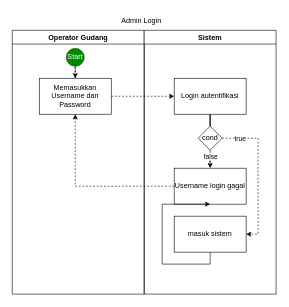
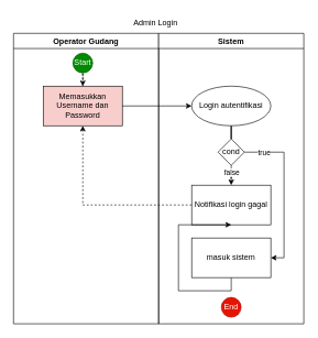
  <mxCell id="0" />
  <mxCell id="1" parent="0" />
  <mxCell id="2" value="Operator Gudang" style="swimlane;whiteSpace=wrap;html=1;startSize=23;" vertex="1" parent="1"><mxGeometry x="20" y="50" width="220" height="440" as="geometry" /></mxCell>
  <mxCell id="3" style="edgeStyle=orthogonalEdgeStyle;rounded=0;orthogonalLoop=1;jettySize=auto;html=1;exitX=0.5;exitY=1;exitDx=0;exitDy=0;dashed=1;" edge="1" parent="2" source="4" target="5"><mxGeometry relative="1" as="geometry" /></mxCell>
  <mxCell id="4" value="Start" style="ellipse;whiteSpace=wrap;html=1;aspect=fixed;fillColor=#008a00;fontColor=#ffffff;strokeColor=#005700;" vertex="1" parent="2"><mxGeometry x="90" y="30" width="30" height="30" as="geometry" /></mxCell>
- <mxCell id="5" value="Memasukkan Username dan Password" style="rounded=0;whiteSpace=wrap;html=1;" vertex="1" parent="2"><mxGeometry x="45" y="80" width="120" height="60" as="geometry" /></mxCell>
+ <mxCell id="5" value="Memasukkan Username dan Password" style="rounded=0;whiteSpace=wrap;html=1;fillColor=#f8cecc;" vertex="1" parent="2"><mxGeometry x="45" y="80" width="120" height="60" as="geometry" /></mxCell>
  <mxCell id="6" value="Sistem" style="swimlane;whiteSpace=wrap;html=1;" vertex="1" parent="1"><mxGeometry x="240" y="50" width="220" height="440" as="geometry" /></mxCell>
  <mxCell id="7" style="edgeStyle=orthogonalEdgeStyle;rounded=0;orthogonalLoop=1;jettySize=auto;html=1;exitX=0.5;exitY=1;exitDx=0;exitDy=0;endArrow=none;" edge="1" parent="6" source="8" target="13"><mxGeometry relative="1" as="geometry" /></mxCell>
- <mxCell id="8" value="Login autentifikasi" style="rounded=0;whiteSpace=wrap;html=1;" vertex="1" parent="6"><mxGeometry x="50" y="80" width="120" height="60" as="geometry" /></mxCell>
+ <mxCell id="8" value="Login autentifikasi" style="ellipse;whiteSpace=wrap;html=1;" vertex="1" parent="6"><mxGeometry x="50" y="80" width="120" height="60" as="geometry" /></mxCell>
  <mxCell id="9" value="" style="edgeStyle=orthogonalEdgeStyle;rounded=0;orthogonalLoop=1;jettySize=auto;html=1;" edge="1" parent="6" source="13" target="14"><mxGeometry relative="1" as="geometry" /></mxCell>
  <mxCell id="10" value="false" style="edgeLabel;html=1;align=center;verticalAlign=middle;resizable=0;points=[];" vertex="1" connectable="0" parent="9"><mxGeometry x="0.5" y="-1" relative="1" as="geometry"><mxPoint x="1" y="-8" as="offset" /></mxGeometry></mxCell>
- <mxCell id="11" style="edgeStyle=orthogonalEdgeStyle;rounded=0;orthogonalLoop=1;jettySize=auto;html=1;exitX=1;exitY=0.5;exitDx=0;exitDy=0;entryX=1;entryY=0.5;entryDx=0;entryDy=0;dashed=1;" edge="1" parent="6" source="13" target="16"><mxGeometry relative="1" as="geometry" /></mxCell>
+ <mxCell id="11" style="edgeStyle=orthogonalEdgeStyle;rounded=0;orthogonalLoop=1;jettySize=auto;html=1;exitX=1;exitY=0.5;exitDx=0;exitDy=0;entryX=1;entryY=0.5;entryDx=0;entryDy=0;" edge="1" parent="6" source="13" target="16"><mxGeometry relative="1" as="geometry" /></mxCell>
  <mxCell id="12" value="true" style="edgeLabel;html=1;align=center;verticalAlign=middle;resizable=0;points=[];" vertex="1" connectable="0" parent="11"><mxGeometry x="-0.756" relative="1" as="geometry"><mxPoint as="offset" /></mxGeometry></mxCell>
  <mxCell id="13" value="c&lt;span style=&quot;background-color: initial;&quot;&gt;ond&lt;/span&gt;" style="rhombus;whiteSpace=wrap;html=1;" vertex="1" parent="6"><mxGeometry x="90" y="160" width="40" height="40" as="geometry" /></mxCell>
- <mxCell id="14" value="Username login gagal" style="rounded=0;whiteSpace=wrap;html=1;" vertex="1" parent="6"><mxGeometry x="50" y="230" width="120" height="60" as="geometry" /></mxCell>
+ <mxCell id="14" value="Notifikasi login gagal" style="rounded=0;whiteSpace=wrap;html=1;" vertex="1" parent="6"><mxGeometry x="50" y="230" width="120" height="60" as="geometry" /></mxCell>
  <mxCell id="15" style="edgeStyle=orthogonalEdgeStyle;rounded=0;orthogonalLoop=1;jettySize=auto;html=1;exitX=0.5;exitY=1;exitDx=0;exitDy=0;" edge="1" parent="6" source="16" target="14"><mxGeometry relative="1" as="geometry" /></mxCell>
  <mxCell id="16" value="masuk sistem" style="rounded=0;whiteSpace=wrap;html=1;" vertex="1" parent="6"><mxGeometry x="50" y="310" width="120" height="60" as="geometry" /></mxCell>
- <mxCell id="18" style="edgeStyle=orthogonalEdgeStyle;rounded=0;orthogonalLoop=1;jettySize=auto;html=1;entryX=0;entryY=0.5;entryDx=0;entryDy=0;dashed=1;" edge="1" parent="1" source="5" target="8"><mxGeometry relative="1" as="geometry" /></mxCell>
+ <mxCell id="17" value="End" style="ellipse;whiteSpace=wrap;html=1;aspect=fixed;fillColor=#e51400;fontColor=#ffffff;strokeColor=#B20000;" vertex="1" parent="6"><mxGeometry x="95" y="400" width="30" height="30" as="geometry" /></mxCell>
+ <mxCell id="18" style="edgeStyle=orthogonalEdgeStyle;rounded=0;orthogonalLoop=1;jettySize=auto;html=1;entryX=0;entryY=0.5;entryDx=0;entryDy=0;" edge="1" parent="1" source="5" target="8"><mxGeometry relative="1" as="geometry" /></mxCell>
  <mxCell id="19" style="edgeStyle=orthogonalEdgeStyle;rounded=0;orthogonalLoop=1;jettySize=auto;html=1;dashed=1;" edge="1" parent="1" source="14" target="5"><mxGeometry relative="1" as="geometry" /></mxCell>
  <mxCell id="20" value="Admin Login" style="text;html=1;align=center;verticalAlign=middle;resizable=0;points=[];autosize=1;strokeColor=none;fillColor=none;" vertex="1" parent="1"><mxGeometry x="190" y="20" width="90" height="30" as="geometry" /></mxCell>
